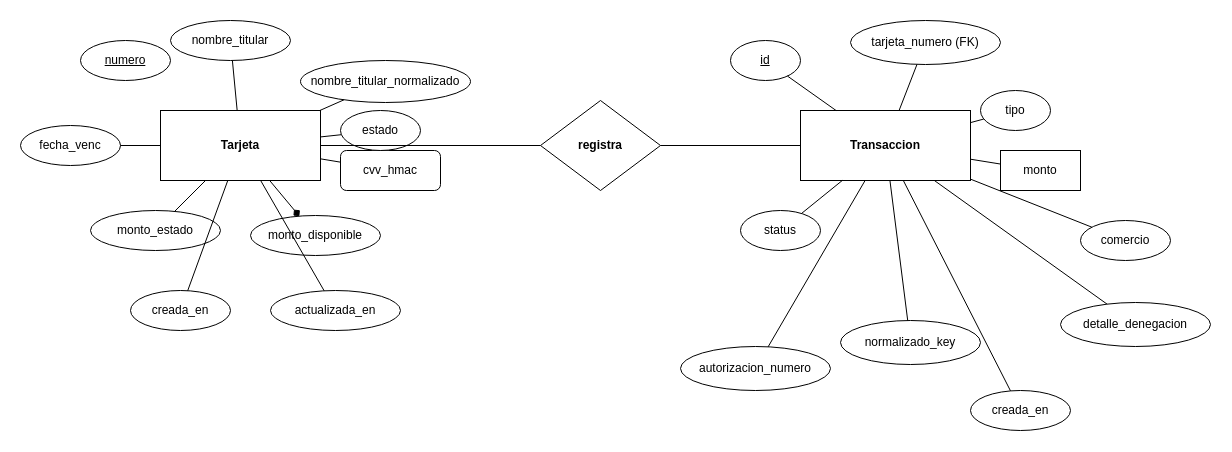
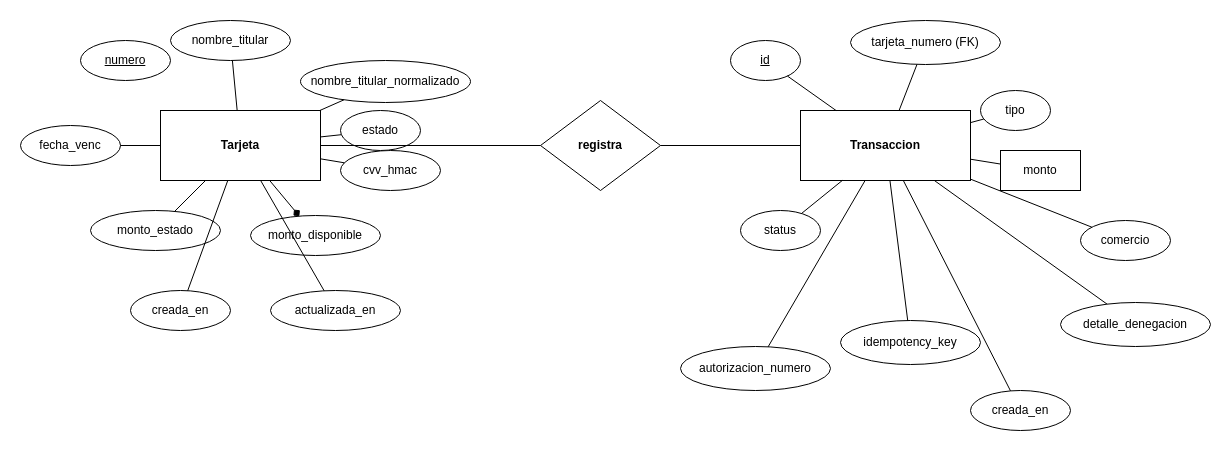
  <mxCell id="0" />
  <mxCell id="1" parent="0" />
  <mxCell id="2" value="Tarjeta" style="shape=rectangle;whiteSpace=wrap;html=1;fontStyle=1;rounded=0;" parent="1" vertex="1"><mxGeometry x="160" y="110" width="160" height="70" as="geometry" /></mxCell>
  <mxCell id="3" value="&lt;u&gt;numero&lt;/u&gt;" style="ellipse;whiteSpace=wrap;html=1;" parent="1" vertex="1"><mxGeometry x="80" y="40" width="90" height="40" as="geometry" /></mxCell>
  <mxCell id="4" value="nombre_titular" style="ellipse;whiteSpace=wrap;html=1;" parent="1" vertex="1"><mxGeometry x="170" y="20" width="120" height="40" as="geometry" /></mxCell>
  <mxCell id="5" style="endArrow=none;html=1;" parent="1" source="2" target="4" edge="1"><mxGeometry relative="1" as="geometry" /></mxCell>
  <mxCell id="6" value="nombre_titular_normalizado" style="ellipse;whiteSpace=wrap;html=1;" parent="1" vertex="1"><mxGeometry x="300" y="60" width="170" height="42" as="geometry" /></mxCell>
  <mxCell id="7" style="endArrow=none;html=1;" parent="1" source="2" target="6" edge="1"><mxGeometry relative="1" as="geometry" /></mxCell>
  <mxCell id="8" value="fecha_venc" style="ellipse;whiteSpace=wrap;html=1;" parent="1" vertex="1"><mxGeometry x="20" y="125" width="100" height="40" as="geometry" /></mxCell>
  <mxCell id="9" style="endArrow=none;html=1;" parent="1" source="2" target="8" edge="1"><mxGeometry relative="1" as="geometry" /></mxCell>
- <mxCell id="10" value="cvv_hmac" style="whiteSpace=wrap;html=1;rounded=1;" parent="1" vertex="1"><mxGeometry x="340" y="150" width="100" height="40" as="geometry" /></mxCell>
+ <mxCell id="10" value="cvv_hmac" style="ellipse;whiteSpace=wrap;html=1;" parent="1" vertex="1"><mxGeometry x="340" y="150" width="100" height="40" as="geometry" /></mxCell>
  <mxCell id="11" style="endArrow=none;html=1;" parent="1" source="2" target="10" edge="1"><mxGeometry relative="1" as="geometry" /></mxCell>
  <mxCell id="12" value="monto_estado" style="ellipse;whiteSpace=wrap;html=1;" parent="1" vertex="1"><mxGeometry x="90" y="210" width="130" height="40" as="geometry" /></mxCell>
  <mxCell id="13" style="endArrow=none;html=1;" parent="1" source="2" target="12" edge="1"><mxGeometry relative="1" as="geometry" /></mxCell>
  <mxCell id="14" value="monto_disponible" style="ellipse;whiteSpace=wrap;html=1;" parent="1" vertex="1"><mxGeometry x="250" y="215" width="130" height="40" as="geometry" /></mxCell>
  <mxCell id="15" style="endArrow=diamond;html=1;" parent="1" source="2" target="14" edge="1"><mxGeometry relative="1" as="geometry" /></mxCell>
  <mxCell id="16" value="estado" style="ellipse;whiteSpace=wrap;html=1;" parent="1" vertex="1"><mxGeometry x="340" y="110" width="80" height="40" as="geometry" /></mxCell>
  <mxCell id="17" style="endArrow=none;html=1;" parent="1" source="2" target="16" edge="1"><mxGeometry relative="1" as="geometry" /></mxCell>
  <mxCell id="18" value="creada_en" style="ellipse;whiteSpace=wrap;html=1;" parent="1" vertex="1"><mxGeometry x="130" y="290" width="100" height="40" as="geometry" /></mxCell>
  <mxCell id="19" style="endArrow=none;html=1;" parent="1" source="2" target="18" edge="1"><mxGeometry relative="1" as="geometry" /></mxCell>
  <mxCell id="20" value="actualizada_en" style="ellipse;whiteSpace=wrap;html=1;" parent="1" vertex="1"><mxGeometry x="270" y="290" width="130" height="40" as="geometry" /></mxCell>
  <mxCell id="21" style="endArrow=none;html=1;" parent="1" source="2" target="20" edge="1"><mxGeometry relative="1" as="geometry" /></mxCell>
  <mxCell id="22" value="Transaccion" style="shape=rectangle;whiteSpace=wrap;html=1;fontStyle=1;rounded=0;" parent="1" vertex="1"><mxGeometry x="800" y="110" width="170" height="70" as="geometry" /></mxCell>
  <mxCell id="23" value="&lt;u&gt;id&lt;/u&gt;" style="ellipse;whiteSpace=wrap;html=1;" parent="1" vertex="1"><mxGeometry x="730" y="40" width="70" height="40" as="geometry" /></mxCell>
  <mxCell id="24" style="endArrow=none;html=1;" parent="1" source="22" target="23" edge="1"><mxGeometry relative="1" as="geometry" /></mxCell>
  <mxCell id="25" value="tarjeta_numero (FK)" style="ellipse;whiteSpace=wrap;html=1;" parent="1" vertex="1"><mxGeometry x="850" y="20" width="150" height="44" as="geometry" /></mxCell>
  <mxCell id="26" style="endArrow=none;html=1;" parent="1" source="22" target="25" edge="1"><mxGeometry relative="1" as="geometry" /></mxCell>
  <mxCell id="27" value="tipo" style="ellipse;whiteSpace=wrap;html=1;" parent="1" vertex="1"><mxGeometry x="980" y="90" width="70" height="40" as="geometry" /></mxCell>
  <mxCell id="28" style="endArrow=none;html=1;" parent="1" source="22" target="27" edge="1"><mxGeometry relative="1" as="geometry" /></mxCell>
  <mxCell id="29" value="monto" style="whiteSpace=wrap;html=1;rounded=0;" parent="1" vertex="1"><mxGeometry x="1000" y="150" width="80" height="40" as="geometry" /></mxCell>
  <mxCell id="30" style="endArrow=none;html=1;" parent="1" source="22" target="29" edge="1"><mxGeometry relative="1" as="geometry" /></mxCell>
  <mxCell id="31" value="comercio" style="ellipse;whiteSpace=wrap;html=1;" parent="1" vertex="1"><mxGeometry x="1080" y="220" width="90" height="40" as="geometry" /></mxCell>
  <mxCell id="32" style="endArrow=none;html=1;" parent="1" source="22" target="31" edge="1"><mxGeometry relative="1" as="geometry" /></mxCell>
- <mxCell id="33" value="normalizado_key" style="ellipse;whiteSpace=wrap;html=1;" parent="1" vertex="1"><mxGeometry x="840" y="320" width="140" height="44" as="geometry" /></mxCell>
+ <mxCell id="33" value="idempotency_key" style="ellipse;whiteSpace=wrap;html=1;" parent="1" vertex="1"><mxGeometry x="840" y="320" width="140" height="44" as="geometry" /></mxCell>
  <mxCell id="34" style="endArrow=none;html=1;" parent="1" source="22" target="33" edge="1"><mxGeometry relative="1" as="geometry" /></mxCell>
  <mxCell id="35" value="status" style="ellipse;whiteSpace=wrap;html=1;" parent="1" vertex="1"><mxGeometry x="740" y="210" width="80" height="40" as="geometry" /></mxCell>
  <mxCell id="36" style="endArrow=none;html=1;" parent="1" source="22" target="35" edge="1"><mxGeometry relative="1" as="geometry" /></mxCell>
  <mxCell id="37" value="autorizacion_numero" style="ellipse;whiteSpace=wrap;html=1;" parent="1" vertex="1"><mxGeometry x="680" y="346" width="150" height="44" as="geometry" /></mxCell>
  <mxCell id="38" style="endArrow=none;html=1;" parent="1" source="22" target="37" edge="1"><mxGeometry relative="1" as="geometry" /></mxCell>
  <mxCell id="39" value="detalle_denegacion" style="ellipse;whiteSpace=wrap;html=1;" parent="1" vertex="1"><mxGeometry x="1060" y="302" width="150" height="44" as="geometry" /></mxCell>
  <mxCell id="40" style="endArrow=none;html=1;" parent="1" source="22" target="39" edge="1"><mxGeometry relative="1" as="geometry" /></mxCell>
  <mxCell id="41" value="creada_en" style="ellipse;whiteSpace=wrap;html=1;" parent="1" vertex="1"><mxGeometry x="970" y="390" width="100" height="40" as="geometry" /></mxCell>
  <mxCell id="42" style="endArrow=none;html=1;" parent="1" source="22" target="41" edge="1"><mxGeometry relative="1" as="geometry" /></mxCell>
  <mxCell id="43" value="registra" style="shape=rhombus;whiteSpace=wrap;html=1;fontStyle=1;" parent="1" vertex="1"><mxGeometry x="540" y="100" width="120" height="90" as="geometry" /></mxCell>
  <mxCell id="44" style="endArrow=none;html=1;strokeWidth=1;" parent="1" source="2" target="43" edge="1"><mxGeometry relative="1" as="geometry" /></mxCell>
  <mxCell id="45" style="endArrow=none;html=1;strokeWidth=1;" parent="1" source="43" target="22" edge="1"><mxGeometry relative="1" as="geometry" /></mxCell>
